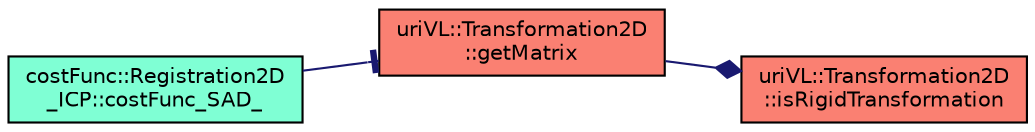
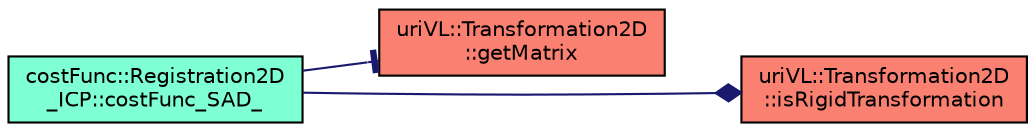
  digraph {
    rankdir=LR
    node [color=black fillcolor=salmon fontname=Helvetica fontsize=10 shape=record style=filled]
    edge [color=midnightblue fontname=Helvetica fontsize=10 labelfontname=Helvetica labelfontsize=10 style=solid]
    n1 [fillcolor=aquamarine fontcolor=black height=0.2 label="costFunc::Registration2D\l_ICP::costFunc_SAD_" width=0.4]
    n2 [height=0.2 label="uriVL::Transformation2D\l::getMatrix" width=0.4]
    n3 [height=0.2 label="uriVL::Transformation2D\l::isRigidTransformation" width=0.4]
    n1 -> n2 [arrowhead=tee]
-   n2 -> n3 [arrowhead=diamond]
+   n1 -> n3 [arrowhead=diamond]
  }
